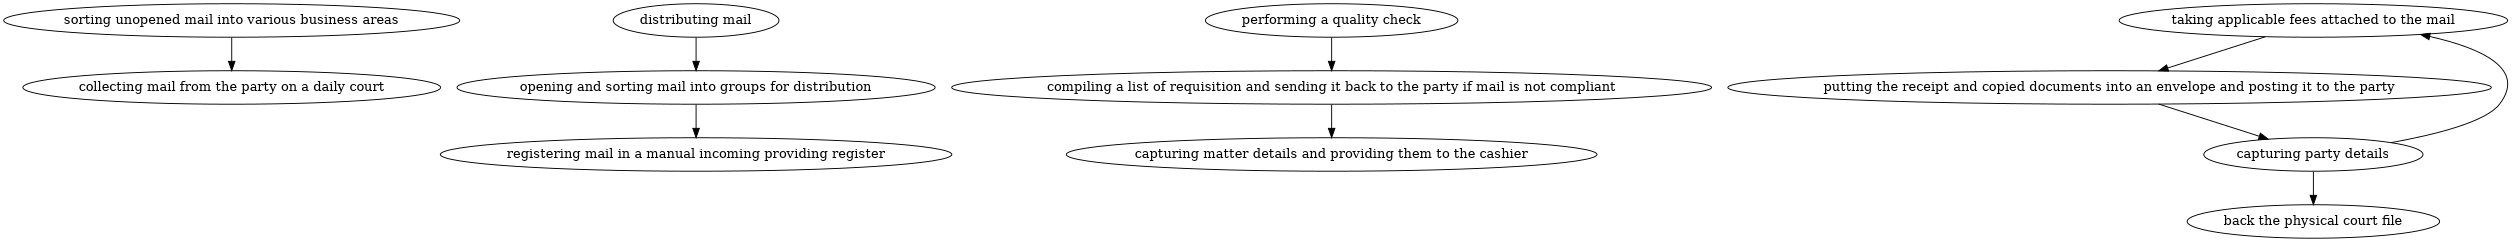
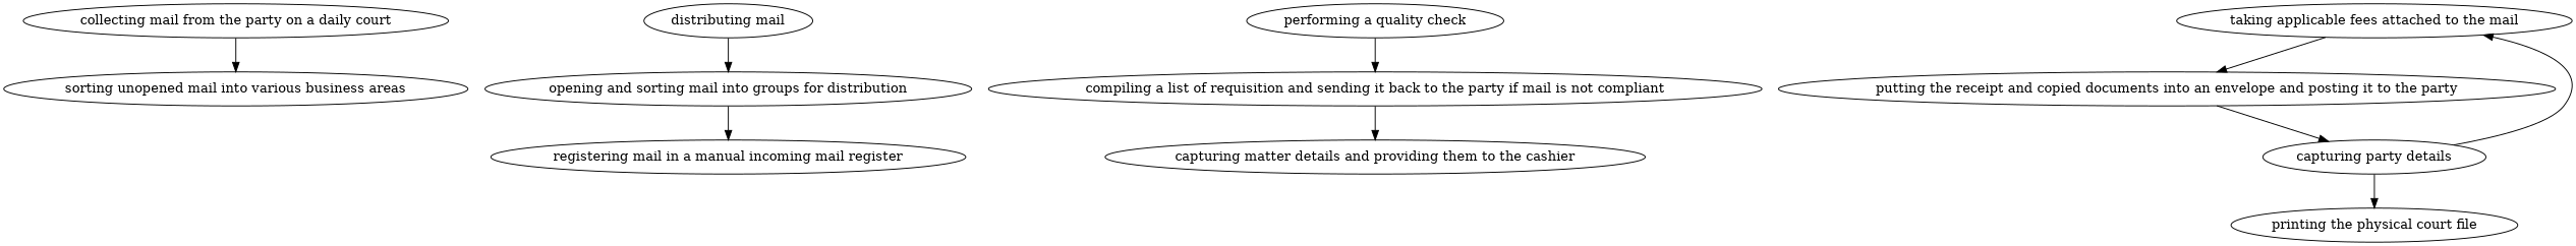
  strict digraph {
    edge [attrs="{'type': 'flow', 'label': 'flow'}"]
    n1 [attrs="{'type': 'Activity', 'label': 'collecting mail from the party on a daily basis'}" label="collecting mail from the party on a daily court"]
    "sorting unopened mail into various business areas" [attrs="{'type': 'Activity', 'label': 'sorting unopened mail into various business areas'}"]
    "distributing mail" [attrs="{'type': 'Activity', 'label': 'distributing mail'}"]
    "opening and sorting mail into groups for distribution" [attrs="{'type': 'Activity', 'label': 'opening and sorting mail into groups for distribution'}"]
-   "registering mail in a manual incoming mail register" [attrs="{'type': 'Activity', 'label': 'registering mail in a manual incoming mail register'}" label="registering mail in a manual incoming providing register"]
+   "registering mail in a manual incoming mail register" [attrs="{'type': 'Activity', 'label': 'registering mail in a manual incoming mail register'}"]
    "performing a quality check" [attrs="{'type': 'Activity', 'label': 'performing a quality check'}"]
    "compiling a list of requisition and sending it back to the party if mail is not compliant" [attrs="{'type': 'Activity', 'label': 'compiling a list of requisition and sending it back to the party if mail is not compliant'}"]
    "capturing matter details and providing them to the cashier" [attrs="{'type': 'Activity', 'label': 'capturing matter details and providing them to the cashier'}"]
    "taking applicable fees attached to the mail" [attrs="{'type': 'Activity', 'label': 'taking applicable fees attached to the mail'}"]
    "putting the receipt and copied documents into an envelope and posting it to the party" [attrs="{'type': 'Activity', 'label': 'putting the receipt and copied documents into an envelope and posting it to the party'}"]
    "capturing party details" [attrs="{'type': 'Activity', 'label': 'capturing party details'}"]
-   "printing the physical court file" [attrs="{'type': 'Activity', 'label': 'printing the physical court file'}" label="back the physical court file"]
-   "sorting unopened mail into various business areas" -> n1
+   "printing the physical court file" [attrs="{'type': 'Activity', 'label': 'printing the physical court file'}"]
+   n1 -> "sorting unopened mail into various business areas"
    "distributing mail" -> "opening and sorting mail into groups for distribution"
    "opening and sorting mail into groups for distribution" -> "registering mail in a manual incoming mail register"
    "performing a quality check" -> "compiling a list of requisition and sending it back to the party if mail is not compliant"
    "compiling a list of requisition and sending it back to the party if mail is not compliant" -> "capturing matter details and providing them to the cashier"
    "taking applicable fees attached to the mail" -> "putting the receipt and copied documents into an envelope and posting it to the party"
    "putting the receipt and copied documents into an envelope and posting it to the party" -> "capturing party details"
    "capturing party details" -> "taking applicable fees attached to the mail"
    "capturing party details" -> "printing the physical court file"
  }
